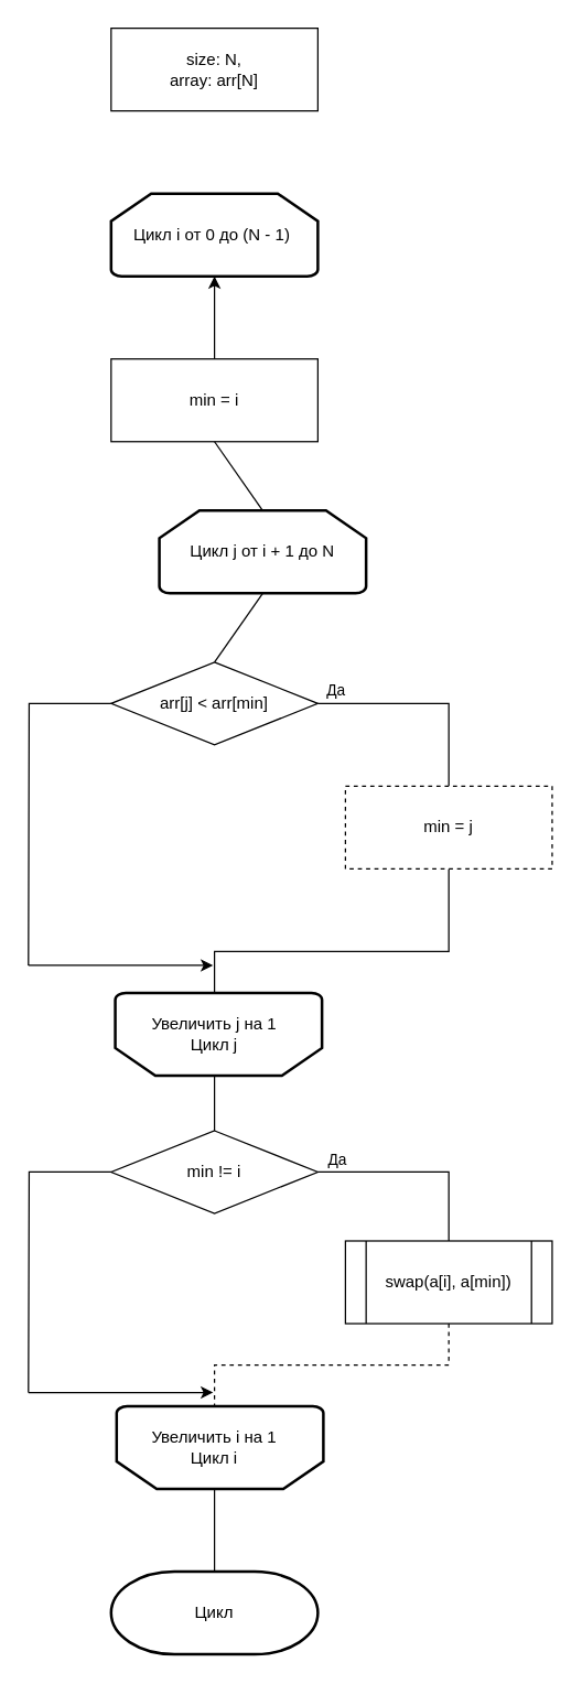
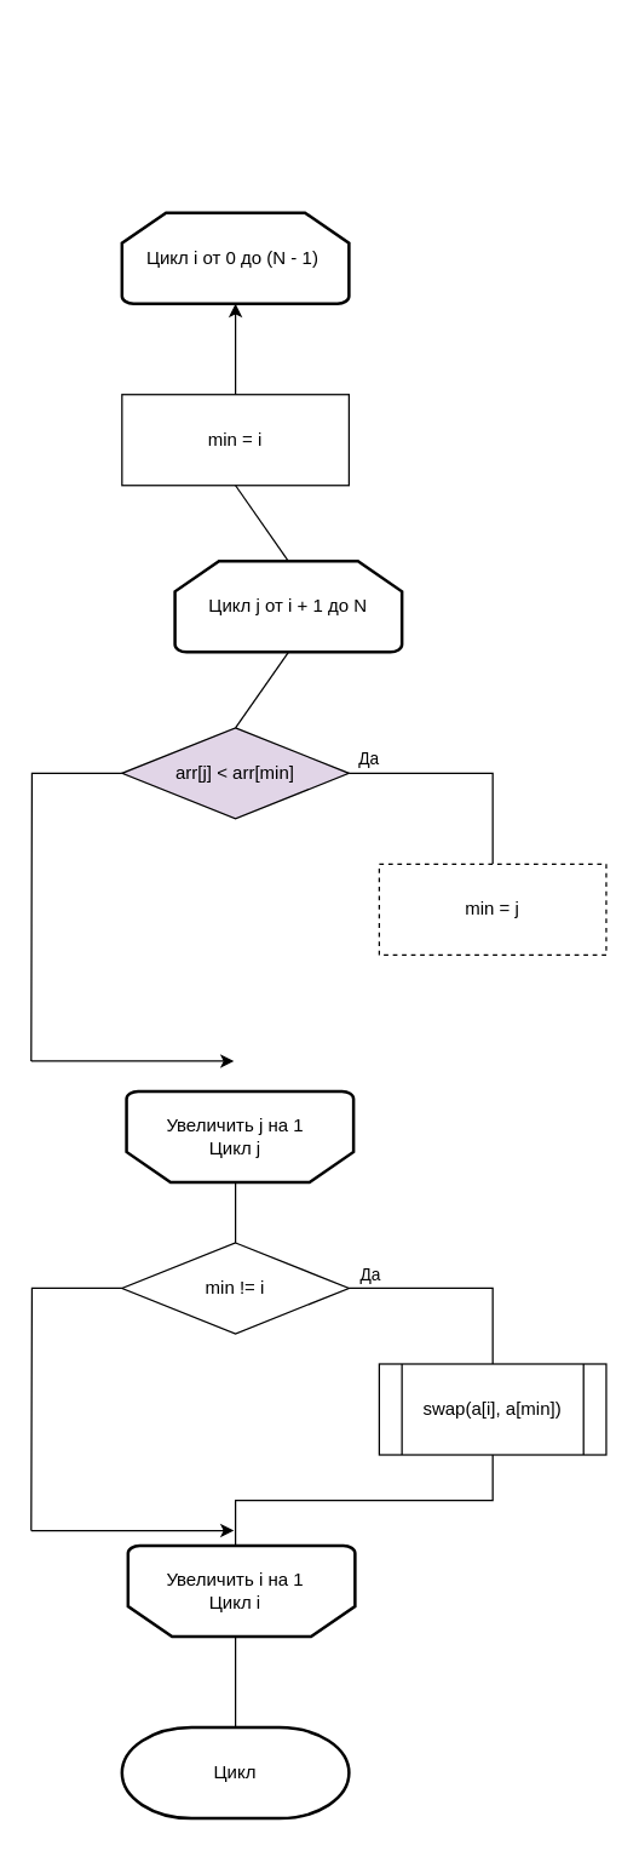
  <mxCell id="0" />
  <mxCell id="1" parent="0" />
  <mxCell id="2" value="Цикл i от 0 до (N - 1)&amp;nbsp;" style="strokeWidth=2;html=1;shape=mxgraph.flowchart.loop_limit;whiteSpace=wrap;labelBackgroundColor=none;" vertex="1" parent="1"><mxGeometry x="80" y="140" width="150" height="60" as="geometry" /></mxCell>
  <mxCell id="3" value="" style="strokeWidth=2;html=1;shape=mxgraph.flowchart.loop_limit;whiteSpace=wrap;labelBackgroundColor=none;rotation=-180;align=center;" vertex="1" parent="1"><mxGeometry x="84" y="1020" width="150" height="60" as="geometry" /></mxCell>
  <mxCell id="4" value="Увеличить i на 1&lt;br&gt;Цикл i" style="text;html=1;strokeColor=none;fillColor=none;align=center;verticalAlign=middle;whiteSpace=wrap;rounded=0;labelBackgroundColor=none;" vertex="1" parent="1"><mxGeometry x="75" y="1020" width="160" height="60" as="geometry" /></mxCell>
- <mxCell id="5" value="size: N,&lt;br&gt;array: arr[N]" style="rounded=0;whiteSpace=wrap;html=1;labelBackgroundColor=none;" vertex="1" parent="1"><mxGeometry x="80" y="20" width="150" height="60" as="geometry" /></mxCell>
  <mxCell id="6" value="" style="strokeWidth=2;html=1;shape=mxgraph.flowchart.loop_limit;whiteSpace=wrap;labelBackgroundColor=none;rotation=-180;align=center;" vertex="1" parent="1"><mxGeometry x="83" y="720" width="150" height="60" as="geometry" /></mxCell>
  <mxCell id="7" style="edgeStyle=orthogonalEdgeStyle;rounded=0;orthogonalLoop=1;jettySize=auto;html=1;exitX=0.5;exitY=1;exitDx=0;exitDy=0;entryX=0.5;entryY=0;entryDx=0;entryDy=0;endArrow=none;endFill=0;" edge="1" parent="1" source="8" target="24"><mxGeometry relative="1" as="geometry" /></mxCell>
  <mxCell id="8" value="Увеличить j на 1&lt;br&gt;Цикл j" style="text;html=1;strokeColor=none;fillColor=none;align=center;verticalAlign=middle;whiteSpace=wrap;rounded=0;labelBackgroundColor=none;" vertex="1" parent="1"><mxGeometry x="75" y="720" width="160" height="60" as="geometry" /></mxCell>
  <mxCell id="9" value="min = i" style="rounded=0;whiteSpace=wrap;html=1;labelBackgroundColor=none;" vertex="1" parent="1"><mxGeometry x="80" y="260" width="150" height="60" as="geometry" /></mxCell>
  <mxCell id="10" value="Цикл j от i + 1 до N" style="strokeWidth=2;html=1;shape=mxgraph.flowchart.loop_limit;whiteSpace=wrap;labelBackgroundColor=none;" vertex="1" parent="1"><mxGeometry x="115" y="370" width="150" height="60" as="geometry" /></mxCell>
  <mxCell id="11" value="" style="endArrow=classic;html=1;entryX=0.5;entryY=1;entryDx=0;entryDy=0;entryPerimeter=0;exitX=0.5;exitY=0;exitDx=0;exitDy=0;" edge="1" parent="1" source="9" target="2"><mxGeometry width="50" height="50" relative="1" as="geometry"><mxPoint x="140" y="260" as="sourcePoint" /><mxPoint x="190" y="210" as="targetPoint" /></mxGeometry></mxCell>
  <mxCell id="12" value="" style="endArrow=none;html=1;entryX=0.5;entryY=1;entryDx=0;entryDy=0;exitX=0.5;exitY=0;exitDx=0;exitDy=0;exitPerimeter=0;" edge="1" parent="1" source="10" target="9"><mxGeometry width="50" height="50" relative="1" as="geometry"><mxPoint x="160" y="420" as="sourcePoint" /><mxPoint x="210" y="370" as="targetPoint" /></mxGeometry></mxCell>
  <mxCell id="13" value="" style="endArrow=none;html=1;entryX=0.5;entryY=1;entryDx=0;entryDy=0;entryPerimeter=0;exitX=0.5;exitY=0;exitDx=0;exitDy=0;" edge="1" parent="1" target="10"><mxGeometry width="50" height="50" relative="1" as="geometry"><mxPoint x="155" y="480" as="sourcePoint" /><mxPoint x="180" y="500" as="targetPoint" /></mxGeometry></mxCell>
  <mxCell id="14" value="" style="endArrow=none;html=1;entryX=0.5;entryY=1;entryDx=0;entryDy=0;exitX=0.5;exitY=0;exitDx=0;exitDy=0;" edge="1" parent="1" target="4"><mxGeometry width="50" height="50" relative="1" as="geometry"><mxPoint x="155" y="1140" as="sourcePoint" /><mxPoint x="210" y="1150" as="targetPoint" /></mxGeometry></mxCell>
  <mxCell id="15" style="edgeStyle=orthogonalEdgeStyle;rounded=0;orthogonalLoop=1;jettySize=auto;html=1;exitX=1;exitY=0.5;exitDx=0;exitDy=0;entryX=0.5;entryY=0;entryDx=0;entryDy=0;endArrow=none;endFill=0;" edge="1" parent="1" source="18" target="20"><mxGeometry relative="1" as="geometry" /></mxCell>
  <mxCell id="16" value="Да" style="edgeLabel;html=1;align=center;verticalAlign=middle;resizable=0;points=[];" vertex="1" connectable="0" parent="15"><mxGeometry x="-0.797" y="4" relative="1" as="geometry"><mxPoint x="-3.62" y="-6" as="offset" /></mxGeometry></mxCell>
  <mxCell id="17" style="edgeStyle=orthogonalEdgeStyle;rounded=0;orthogonalLoop=1;jettySize=auto;html=1;exitX=0;exitY=0.5;exitDx=0;exitDy=0;endArrow=none;endFill=0;" edge="1" parent="1" source="18"><mxGeometry relative="1" as="geometry"><mxPoint x="20" y="700" as="targetPoint" /></mxGeometry></mxCell>
- <mxCell id="18" value="arr[j] &amp;lt; arr[min]" style="rhombus;whiteSpace=wrap;html=1;" vertex="1" parent="1"><mxGeometry x="80" y="480" width="150" height="60" as="geometry" /></mxCell>
- <mxCell id="19" style="edgeStyle=orthogonalEdgeStyle;rounded=0;orthogonalLoop=1;jettySize=auto;html=1;exitX=0.5;exitY=1;exitDx=0;exitDy=0;entryX=0.5;entryY=0;entryDx=0;entryDy=0;endArrow=none;endFill=0;" edge="1" parent="1" source="20" target="8"><mxGeometry relative="1" as="geometry"><Array as="points"><mxPoint x="325" y="690" /><mxPoint x="155" y="690" /></Array></mxGeometry></mxCell>
+ <mxCell id="18" value="arr[j] &amp;lt; arr[min]" style="rhombus;whiteSpace=wrap;html=1;fillColor=#e1d5e7;" vertex="1" parent="1"><mxGeometry x="80" y="480" width="150" height="60" as="geometry" /></mxCell>
  <mxCell id="20" value="min = j" style="rounded=0;whiteSpace=wrap;html=1;labelBackgroundColor=none;dashed=1;" vertex="1" parent="1"><mxGeometry x="250" y="570" width="150" height="60" as="geometry" /></mxCell>
  <mxCell id="21" style="edgeStyle=orthogonalEdgeStyle;rounded=0;orthogonalLoop=1;jettySize=auto;html=1;exitX=1;exitY=0.5;exitDx=0;exitDy=0;entryX=0.5;entryY=0;entryDx=0;entryDy=0;endArrow=none;endFill=0;" edge="1" parent="1" source="24" target="28"><mxGeometry relative="1" as="geometry" /></mxCell>
  <mxCell id="22" value="Да" style="edgeLabel;html=1;align=center;verticalAlign=middle;resizable=0;points=[];" vertex="1" connectable="0" parent="21"><mxGeometry x="-0.802" y="1" relative="1" as="geometry"><mxPoint x="-0.44" y="-9" as="offset" /></mxGeometry></mxCell>
  <mxCell id="23" style="edgeStyle=orthogonalEdgeStyle;rounded=0;orthogonalLoop=1;jettySize=auto;html=1;exitX=0;exitY=0.5;exitDx=0;exitDy=0;endArrow=none;endFill=0;" edge="1" parent="1" source="24"><mxGeometry relative="1" as="geometry"><mxPoint x="20" y="1010" as="targetPoint" /></mxGeometry></mxCell>
  <mxCell id="24" value="min != i" style="rhombus;whiteSpace=wrap;html=1;" vertex="1" parent="1"><mxGeometry x="80" y="820" width="150" height="60" as="geometry" /></mxCell>
  <mxCell id="25" value="Цикл" style="strokeWidth=2;html=1;shape=mxgraph.flowchart.terminator;whiteSpace=wrap;" vertex="1" parent="1"><mxGeometry x="80" y="1140" width="150" height="60" as="geometry" /></mxCell>
  <mxCell id="26" value="" style="endArrow=classic;html=1;" edge="1" parent="1"><mxGeometry width="50" height="50" relative="1" as="geometry"><mxPoint x="20" y="700" as="sourcePoint" /><mxPoint x="154" y="700" as="targetPoint" /></mxGeometry></mxCell>
- <mxCell id="27" style="edgeStyle=orthogonalEdgeStyle;rounded=0;orthogonalLoop=1;jettySize=auto;html=1;exitX=0.5;exitY=1;exitDx=0;exitDy=0;entryX=0.5;entryY=0;entryDx=0;entryDy=0;endArrow=none;endFill=0;dashed=1;" edge="1" parent="1" source="28" target="4"><mxGeometry relative="1" as="geometry" /></mxCell>
+ <mxCell id="27" style="edgeStyle=orthogonalEdgeStyle;rounded=0;orthogonalLoop=1;jettySize=auto;html=1;exitX=0.5;exitY=1;exitDx=0;exitDy=0;entryX=0.5;entryY=0;entryDx=0;entryDy=0;endArrow=none;endFill=0;" edge="1" parent="1" source="28" target="4"><mxGeometry relative="1" as="geometry" /></mxCell>
  <mxCell id="28" value="&lt;span&gt;swap(a[i], a[min])&lt;/span&gt;" style="shape=process;whiteSpace=wrap;html=1;backgroundOutline=1;" vertex="1" parent="1"><mxGeometry x="250" y="900" width="150" height="60" as="geometry" /></mxCell>
  <mxCell id="29" value="" style="endArrow=classic;html=1;" edge="1" parent="1"><mxGeometry width="50" height="50" relative="1" as="geometry"><mxPoint x="20" y="1010" as="sourcePoint" /><mxPoint x="154" y="1010" as="targetPoint" /></mxGeometry></mxCell>
